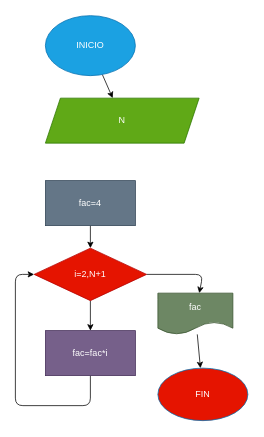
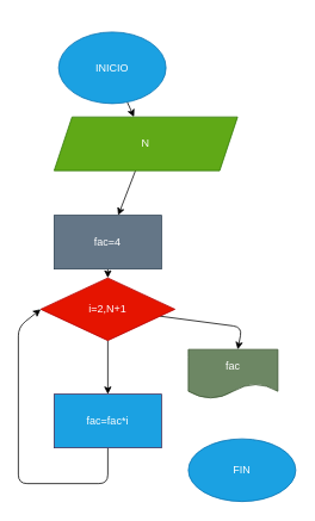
  <mxCell id="0" />
  <mxCell id="1" parent="0" />
  <mxCell id="2" style="edgeStyle=none;html=1;" parent="1" source="3" target="5" edge="1"><mxGeometry relative="1" as="geometry"><mxPoint x="120" y="140" as="targetPoint" /></mxGeometry></mxCell>
- <mxCell id="3" value="INICIO" style="ellipse;whiteSpace=wrap;html=1;fillColor=#1ba1e2;fontColor=#ffffff;strokeColor=#006EAF;" parent="1" vertex="1"><mxGeometry x="60" width="120" height="80" as="geometry" y="20" /></mxCell>
+ <mxCell id="3" value="INICIO" style="ellipse;whiteSpace=wrap;html=1;fillColor=#1ba1e2;fontColor=#ffffff;strokeColor=#006EAF;" parent="1" vertex="1"><mxGeometry x="65" y="35" width="120" height="80" as="geometry" /></mxCell>
+ <mxCell id="4" value="" style="edgeStyle=none;html=1;" parent="1" source="5" target="7" edge="1"><mxGeometry relative="1" as="geometry" /></mxCell>
  <mxCell id="5" value="N" style="shape=parallelogram;perimeter=parallelogramPerimeter;whiteSpace=wrap;html=1;fixedSize=1;fillColor=#60a917;fontColor=#ffffff;strokeColor=#2D7600;" parent="1" vertex="1"><mxGeometry x="60" y="130" width="205" height="60" as="geometry" /></mxCell>
  <mxCell id="6" style="edgeStyle=none;html=1;" parent="1" source="7" target="10" edge="1"><mxGeometry relative="1" as="geometry"><mxPoint x="120" y="340" as="targetPoint" /></mxGeometry></mxCell>
  <mxCell id="7" value="fac=4" style="rounded=0;whiteSpace=wrap;html=1;fillColor=#647687;fontColor=#ffffff;strokeColor=#314354;" parent="1" vertex="1"><mxGeometry x="60" y="240" width="120" height="60" as="geometry" /></mxCell>
  <mxCell id="8" style="edgeStyle=none;html=1;" parent="1" source="10" target="12" edge="1"><mxGeometry relative="1" as="geometry"><mxPoint x="120" y="470" as="targetPoint" /></mxGeometry></mxCell>
  <mxCell id="9" style="edgeStyle=none;html=1;" parent="1" source="10" target="14" edge="1"><mxGeometry relative="1" as="geometry"><mxPoint x="270" y="420" as="targetPoint" /><Array as="points"><mxPoint x="270" y="365" /></Array></mxGeometry></mxCell>
- <mxCell id="10" value="i=2,N+1" style="rhombus;whiteSpace=wrap;html=1;fillColor=#e51400;fontColor=#ffffff;strokeColor=#B20000;" parent="1" vertex="1"><mxGeometry x="45" y="330" width="150" height="70" as="geometry" /></mxCell>
+ <mxCell id="10" value="i=2,N+1" style="rhombus;whiteSpace=wrap;html=1;fillColor=#e51400;fontColor=#ffffff;strokeColor=#B20000;" parent="1" vertex="1"><mxGeometry x="45" y="310" width="150" height="70" as="geometry" /></mxCell>
  <mxCell id="11" style="edgeStyle=none;html=1;entryX=0;entryY=0.5;entryDx=0;entryDy=0;" parent="1" source="12" target="10" edge="1"><mxGeometry relative="1" as="geometry"><mxPoint x="20" y="310" as="targetPoint" /><Array as="points"><mxPoint x="120" y="540" /><mxPoint x="20" y="540" /><mxPoint x="20" y="365" /></Array></mxGeometry></mxCell>
- <mxCell id="12" value="fac=fac*i" style="rounded=0;whiteSpace=wrap;html=1;fillColor=#76608a;fontColor=#ffffff;strokeColor=#432D57;" parent="1" vertex="1"><mxGeometry x="60" y="440" width="120" height="60" as="geometry" /></mxCell>
- <mxCell id="13" style="edgeStyle=none;html=1;" parent="1" source="14" target="15" edge="1"><mxGeometry relative="1" as="geometry"><mxPoint x="270" y="510" as="targetPoint" /></mxGeometry></mxCell>
+ <mxCell id="12" value="fac=fac*i" style="rounded=0;whiteSpace=wrap;html=1;fillColor=#1ba1e2;fontColor=#ffffff;strokeColor=#432D57;" parent="1" vertex="1"><mxGeometry x="60" y="440" width="120" height="60" as="geometry" /></mxCell>
  <mxCell id="14" value="fac" style="shape=document;whiteSpace=wrap;html=1;boundedLbl=1;fillColor=#6d8764;fontColor=#ffffff;strokeColor=#3A5431;" parent="1" vertex="1"><mxGeometry x="210" y="390" width="100" height="55" as="geometry" /></mxCell>
- <mxCell id="15" value="FIN" style="ellipse;whiteSpace=wrap;html=1;fillColor=#e51400;fontColor=#ffffff;strokeColor=#006EAF;" parent="1" vertex="1"><mxGeometry x="210" y="490" width="120" height="70" as="geometry" /></mxCell>
+ <mxCell id="15" value="FIN" style="ellipse;whiteSpace=wrap;html=1;fillColor=#1ba1e2;fontColor=#ffffff;strokeColor=#006EAF;" parent="1" vertex="1"><mxGeometry x="210" y="490" width="120" height="70" as="geometry" /></mxCell>
